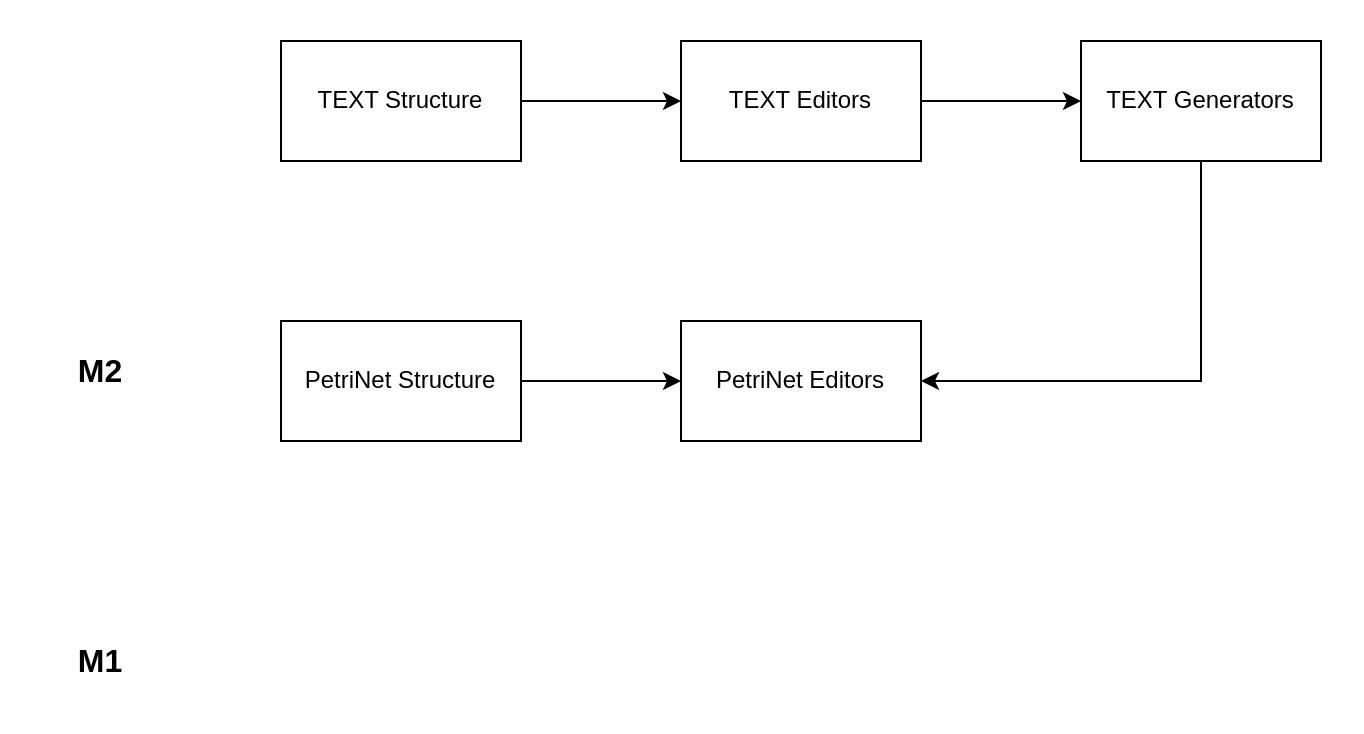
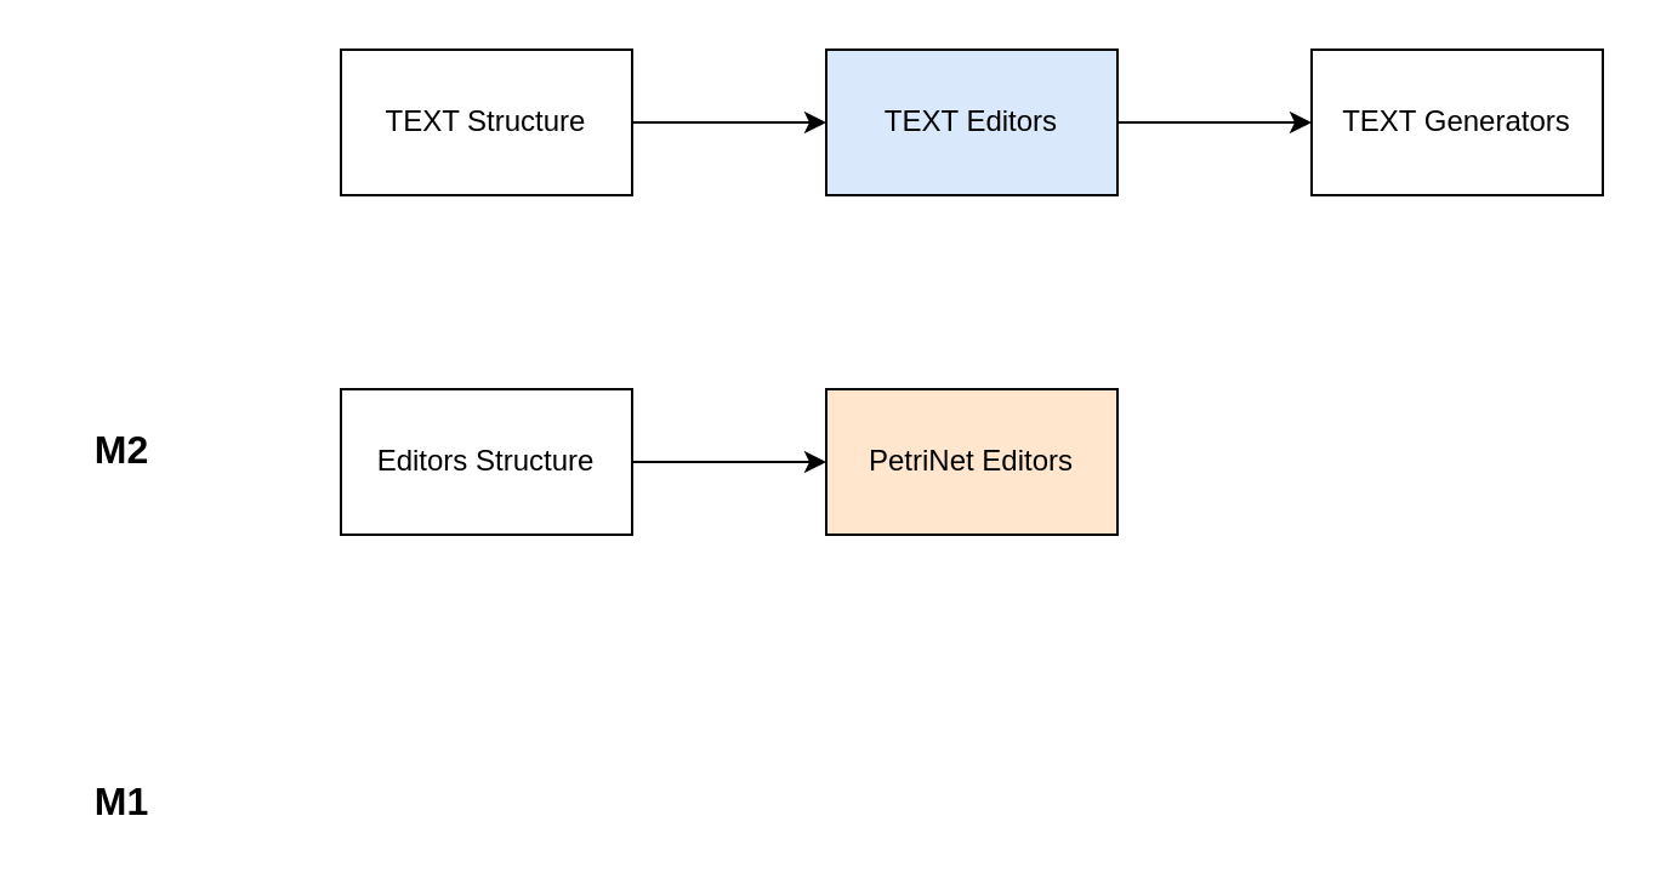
  <mxCell id="0" />
  <mxCell id="1" parent="0" />
  <mxCell id="2" value="" style="edgeStyle=orthogonalEdgeStyle;rounded=0;orthogonalLoop=1;jettySize=auto;html=1;" edge="1" parent="1" source="3" target="5"><mxGeometry relative="1" as="geometry" /></mxCell>
  <mxCell id="3" value="TEXT Structure" style="rounded=0;whiteSpace=wrap;html=1;" vertex="1" parent="1"><mxGeometry x="140" y="20" width="120" height="60" as="geometry" /></mxCell>
  <mxCell id="4" value="" style="edgeStyle=orthogonalEdgeStyle;rounded=0;orthogonalLoop=1;jettySize=auto;html=1;" edge="1" parent="1" source="5" target="7"><mxGeometry relative="1" as="geometry" /></mxCell>
- <mxCell id="5" value="TEXT Editors" style="rounded=0;whiteSpace=wrap;html=1;" vertex="1" parent="1"><mxGeometry x="340" y="20" width="120" height="60" as="geometry" /></mxCell>
- <mxCell id="6" style="edgeStyle=orthogonalEdgeStyle;rounded=0;orthogonalLoop=1;jettySize=auto;html=1;entryX=1;entryY=0.5;entryDx=0;entryDy=0;" edge="1" parent="1" source="7" target="10"><mxGeometry relative="1" as="geometry"><Array as="points"><mxPoint x="600" y="190" /></Array></mxGeometry></mxCell>
+ <mxCell id="5" value="TEXT Editors" style="rounded=0;whiteSpace=wrap;html=1;fillColor=#dae8fc;" vertex="1" parent="1"><mxGeometry x="340" y="20" width="120" height="60" as="geometry" /></mxCell>
  <mxCell id="7" value="TEXT Generators" style="rounded=0;whiteSpace=wrap;html=1;" vertex="1" parent="1"><mxGeometry x="540" y="20" width="120" height="60" as="geometry" /></mxCell>
  <mxCell id="8" value="" style="edgeStyle=orthogonalEdgeStyle;rounded=0;orthogonalLoop=1;jettySize=auto;html=1;" edge="1" parent="1" source="9" target="10"><mxGeometry relative="1" as="geometry" /></mxCell>
- <mxCell id="9" value="&lt;div&gt;PetriNet Structure&lt;/div&gt;" style="rounded=0;whiteSpace=wrap;html=1;" vertex="1" parent="1"><mxGeometry x="140" y="160" width="120" height="60" as="geometry" /></mxCell>
- <mxCell id="10" value="PetriNet Editors" style="rounded=0;whiteSpace=wrap;html=1;" vertex="1" parent="1"><mxGeometry x="340" y="160" width="120" height="60" as="geometry" /></mxCell>
+ <mxCell id="9" value="&lt;div&gt;Editors Structure&lt;/div&gt;" style="rounded=0;whiteSpace=wrap;html=1;" vertex="1" parent="1"><mxGeometry x="140" y="160" width="120" height="60" as="geometry" /></mxCell>
+ <mxCell id="10" value="PetriNet Editors" style="rounded=0;whiteSpace=wrap;html=1;fillColor=#ffe6cc;" vertex="1" parent="1"><mxGeometry x="340" y="160" width="120" height="60" as="geometry" /></mxCell>
  <mxCell id="11" value="&lt;b&gt;&lt;font style=&quot;font-size: 16px;&quot;&gt;M2&lt;/font&gt;&lt;/b&gt;" style="text;html=1;strokeColor=none;fillColor=none;align=center;verticalAlign=middle;whiteSpace=wrap;rounded=0;" vertex="1" parent="1"><mxGeometry x="20" y="170" width="60" height="30" as="geometry" /></mxCell>
  <mxCell id="12" value="&lt;b&gt;&lt;font style=&quot;font-size: 16px;&quot;&gt;M1&lt;/font&gt;&lt;/b&gt;" style="text;html=1;strokeColor=none;fillColor=none;align=center;verticalAlign=middle;whiteSpace=wrap;rounded=0;" vertex="1" parent="1"><mxGeometry x="20" y="315" width="60" height="30" as="geometry" /></mxCell>
